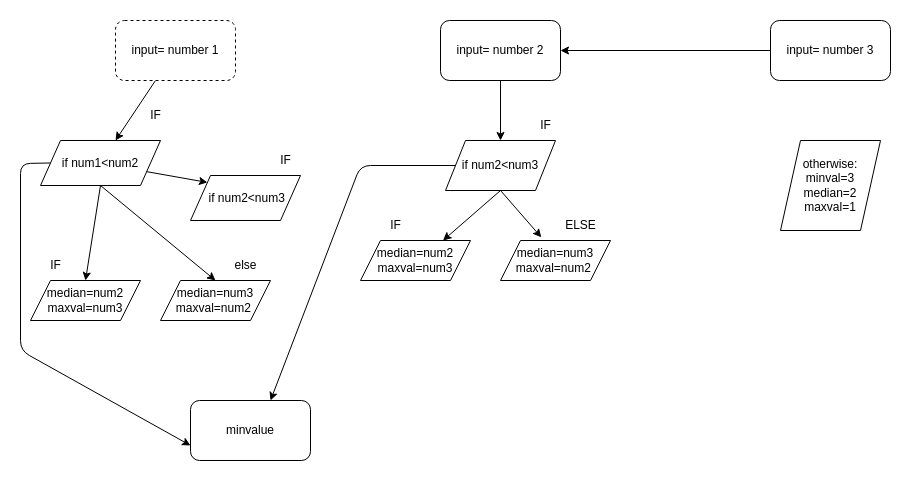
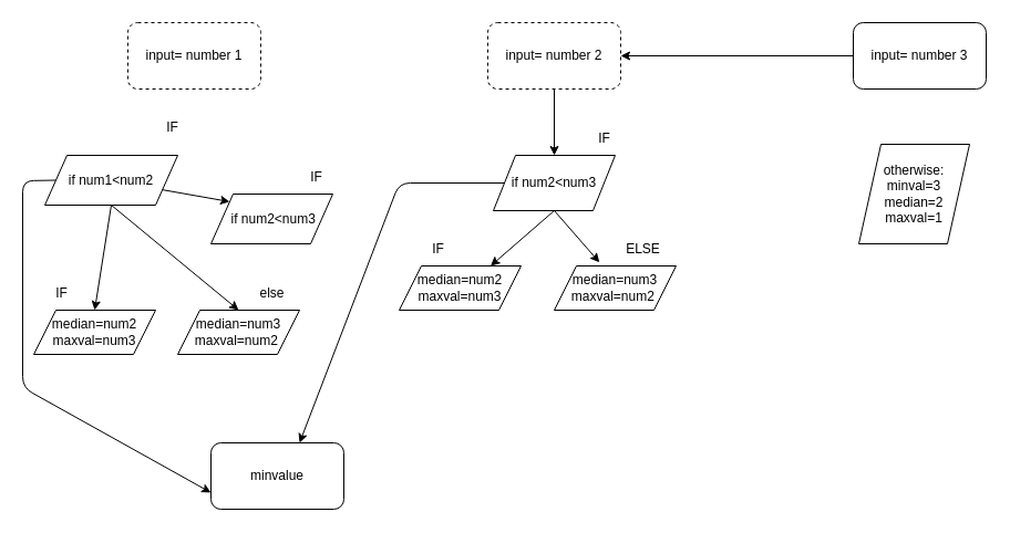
  <mxCell id="0" />
  <mxCell id="1" parent="0" />
- <mxCell id="2" value="" style="edgeStyle=none;html=1;" edge="1" parent="1" source="3" target="11"><mxGeometry relative="1" as="geometry" /></mxCell>
  <mxCell id="3" value="input= number 1" style="rounded=1;whiteSpace=wrap;html=1;dashed=1;" vertex="1" parent="1"><mxGeometry x="115" y="20" width="120" height="60" as="geometry" /></mxCell>
  <mxCell id="4" value="" style="edgeStyle=none;html=1;" edge="1" parent="1" source="5" target="8"><mxGeometry relative="1" as="geometry" /></mxCell>
- <mxCell id="5" value="input= number 2" style="rounded=1;whiteSpace=wrap;html=1;" vertex="1" parent="1"><mxGeometry x="440" y="20" width="120" height="60" as="geometry" /></mxCell>
+ <mxCell id="5" value="input= number 2" style="rounded=1;whiteSpace=wrap;html=1;dashed=1;" vertex="1" parent="1"><mxGeometry x="440" y="20" width="120" height="60" as="geometry" /></mxCell>
  <mxCell id="6" value="" style="edgeStyle=none;html=1;" edge="1" parent="1" source="7" target="5"><mxGeometry relative="1" as="geometry" /></mxCell>
  <mxCell id="7" value="input= number 3" style="rounded=1;whiteSpace=wrap;html=1;" vertex="1" parent="1"><mxGeometry x="770" y="20" width="120" height="60" as="geometry" /></mxCell>
  <mxCell id="8" value="if num2&amp;lt;num3" style="shape=parallelogram;perimeter=parallelogramPerimeter;whiteSpace=wrap;html=1;fixedSize=1;" vertex="1" parent="1"><mxGeometry x="445" y="140" width="110" height="50" as="geometry" /></mxCell>
  <mxCell id="9" value="median=num2&lt;br&gt;maxval=num3" style="shape=parallelogram;perimeter=parallelogramPerimeter;whiteSpace=wrap;html=1;fixedSize=1;" vertex="1" parent="1"><mxGeometry x="360" y="240" width="110" height="40" as="geometry" /></mxCell>
- <mxCell id="10" value="otherwise:&lt;br&gt;minval=3&lt;br&gt;median=2&lt;br&gt;maxval=1" style="shape=parallelogram;perimeter=parallelogramPerimeter;whiteSpace=wrap;html=1;fixedSize=1;" vertex="1" parent="1"><mxGeometry x="780" y="140" width="100" height="90" as="geometry" /></mxCell>
+ <mxCell id="10" value="otherwise:&lt;br&gt;minval=3&lt;br&gt;median=2&lt;br&gt;maxval=1" style="shape=parallelogram;perimeter=parallelogramPerimeter;whiteSpace=wrap;html=1;fixedSize=1;" vertex="1" parent="1"><mxGeometry x="775" y="130" width="100" height="90" as="geometry" /></mxCell>
  <mxCell id="11" value="if num1&amp;lt;num2" style="shape=parallelogram;perimeter=parallelogramPerimeter;whiteSpace=wrap;html=1;fixedSize=1;size=20;" vertex="1" parent="1"><mxGeometry x="40" y="140" width="120" height="45" as="geometry" /></mxCell>
  <mxCell id="12" value="minvalue" style="rounded=1;whiteSpace=wrap;html=1;" vertex="1" parent="1"><mxGeometry x="190" y="400" width="120" height="60" as="geometry" /></mxCell>
  <mxCell id="13" value="median=num3&lt;br&gt;maxval=num2&amp;nbsp;" style="shape=parallelogram;perimeter=parallelogramPerimeter;whiteSpace=wrap;html=1;fixedSize=1;" vertex="1" parent="1"><mxGeometry x="500" y="240" width="110" height="40" as="geometry" /></mxCell>
  <mxCell id="14" value="" style="endArrow=classic;html=1;exitX=0;exitY=0.5;exitDx=0;exitDy=0;" edge="1" parent="1" source="8"><mxGeometry width="50" height="50" relative="1" as="geometry"><mxPoint x="320" y="350" as="sourcePoint" /><mxPoint x="270" y="400" as="targetPoint" /><Array as="points"><mxPoint x="360" y="165" /></Array></mxGeometry></mxCell>
  <mxCell id="15" value="median=num2&lt;br&gt;maxval=num3" style="shape=parallelogram;perimeter=parallelogramPerimeter;whiteSpace=wrap;html=1;fixedSize=1;" vertex="1" parent="1"><mxGeometry x="30" y="280" width="110" height="40" as="geometry" /></mxCell>
  <mxCell id="16" value="median=num3&lt;br&gt;maxval=num2&amp;nbsp;" style="shape=parallelogram;perimeter=parallelogramPerimeter;whiteSpace=wrap;html=1;fixedSize=1;" vertex="1" parent="1"><mxGeometry x="160" y="280" width="110" height="40" as="geometry" /></mxCell>
  <mxCell id="17" value="" style="endArrow=classic;html=1;exitX=0.5;exitY=1;exitDx=0;exitDy=0;entryX=0.5;entryY=0;entryDx=0;entryDy=0;" edge="1" parent="1" source="11" target="16"><mxGeometry width="50" height="50" relative="1" as="geometry"><mxPoint x="180" y="340" as="sourcePoint" /><mxPoint x="70" y="340" as="targetPoint" /></mxGeometry></mxCell>
  <mxCell id="18" value="" style="endArrow=classic;html=1;exitX=0.5;exitY=1;exitDx=0;exitDy=0;entryX=0.5;entryY=0;entryDx=0;entryDy=0;" edge="1" parent="1" source="11" target="15"><mxGeometry width="50" height="50" relative="1" as="geometry"><mxPoint x="70" y="390" as="sourcePoint" /><mxPoint x="120" y="340" as="targetPoint" /></mxGeometry></mxCell>
  <mxCell id="19" value="" style="endArrow=classic;html=1;entryX=0;entryY=0.75;entryDx=0;entryDy=0;exitX=0;exitY=0.5;exitDx=0;exitDy=0;" edge="1" parent="1" source="11" target="12"><mxGeometry width="50" height="50" relative="1" as="geometry"><mxPoint x="110" y="50" as="sourcePoint" /><mxPoint x="20" y="460" as="targetPoint" /><Array as="points"><mxPoint x="20" y="163" /><mxPoint x="20" y="350" /></Array></mxGeometry></mxCell>
  <mxCell id="20" value="IF" style="text;html=1;align=center;verticalAlign=middle;resizable=0;points=[];autosize=1;strokeColor=none;fillColor=none;" vertex="1" parent="1"><mxGeometry y="100" width="30" height="30" as="geometry" x="140" /></mxCell>
  <mxCell id="21" value="ELSE" style="text;html=1;align=center;verticalAlign=middle;resizable=0;points=[];autosize=1;strokeColor=none;fillColor=none;" vertex="1" parent="1"><mxGeometry x="555" y="210" width="50" height="30" as="geometry" /></mxCell>
  <mxCell id="22" value="IF" style="text;html=1;align=center;verticalAlign=middle;resizable=0;points=[];autosize=1;strokeColor=none;fillColor=none;" vertex="1" parent="1"><mxGeometry x="40" y="250" width="30" height="30" as="geometry" /></mxCell>
  <mxCell id="23" value="IF" style="text;html=1;align=center;verticalAlign=middle;resizable=0;points=[];autosize=1;strokeColor=none;fillColor=none;" vertex="1" parent="1"><mxGeometry x="530" y="110" width="30" height="30" as="geometry" /></mxCell>
  <mxCell id="24" value="IF" style="text;html=1;align=center;verticalAlign=middle;resizable=0;points=[];autosize=1;strokeColor=none;fillColor=none;" vertex="1" parent="1"><mxGeometry x="380" y="210" width="30" height="30" as="geometry" /></mxCell>
  <mxCell id="25" value="" style="endArrow=classic;html=1;exitX=0.5;exitY=1;exitDx=0;exitDy=0;entryX=0.75;entryY=0;entryDx=0;entryDy=0;" edge="1" parent="1" source="8" target="9"><mxGeometry width="50" height="50" relative="1" as="geometry"><mxPoint x="460" y="340" as="sourcePoint" /><mxPoint x="510" y="290" as="targetPoint" /></mxGeometry></mxCell>
  <mxCell id="26" value="" style="endArrow=classic;html=1;exitX=0.5;exitY=1;exitDx=0;exitDy=0;entryX=0.371;entryY=-0.08;entryDx=0;entryDy=0;entryPerimeter=0;" edge="1" parent="1" source="8" target="13"><mxGeometry width="50" height="50" relative="1" as="geometry"><mxPoint x="490" y="340" as="sourcePoint" /><mxPoint x="540" y="290" as="targetPoint" /></mxGeometry></mxCell>
  <mxCell id="27" value="&amp;nbsp;if num2&amp;lt;num3" style="shape=parallelogram;perimeter=parallelogramPerimeter;whiteSpace=wrap;html=1;fixedSize=1;" vertex="1" parent="1"><mxGeometry x="190" y="175" width="110" height="45" as="geometry" /></mxCell>
  <mxCell id="28" value="" style="endArrow=classic;html=1;exitX=1;exitY=0.75;exitDx=0;exitDy=0;entryX=0;entryY=0;entryDx=0;entryDy=0;" edge="1" parent="1" source="11" target="27"><mxGeometry width="50" height="50" relative="1" as="geometry"><mxPoint x="180" y="180" as="sourcePoint" /><mxPoint x="230" y="130" as="targetPoint" /></mxGeometry></mxCell>
  <mxCell id="29" value="else" style="text;html=1;align=center;verticalAlign=middle;resizable=0;points=[];autosize=1;strokeColor=none;fillColor=none;rotation=0;" vertex="1" parent="1"><mxGeometry x="220" y="250" width="50" height="30" as="geometry" /></mxCell>
  <mxCell id="30" value="IF" style="text;html=1;align=center;verticalAlign=middle;resizable=0;points=[];autosize=1;strokeColor=none;fillColor=none;" vertex="1" parent="1"><mxGeometry x="270" y="145" width="30" height="30" as="geometry" /></mxCell>
